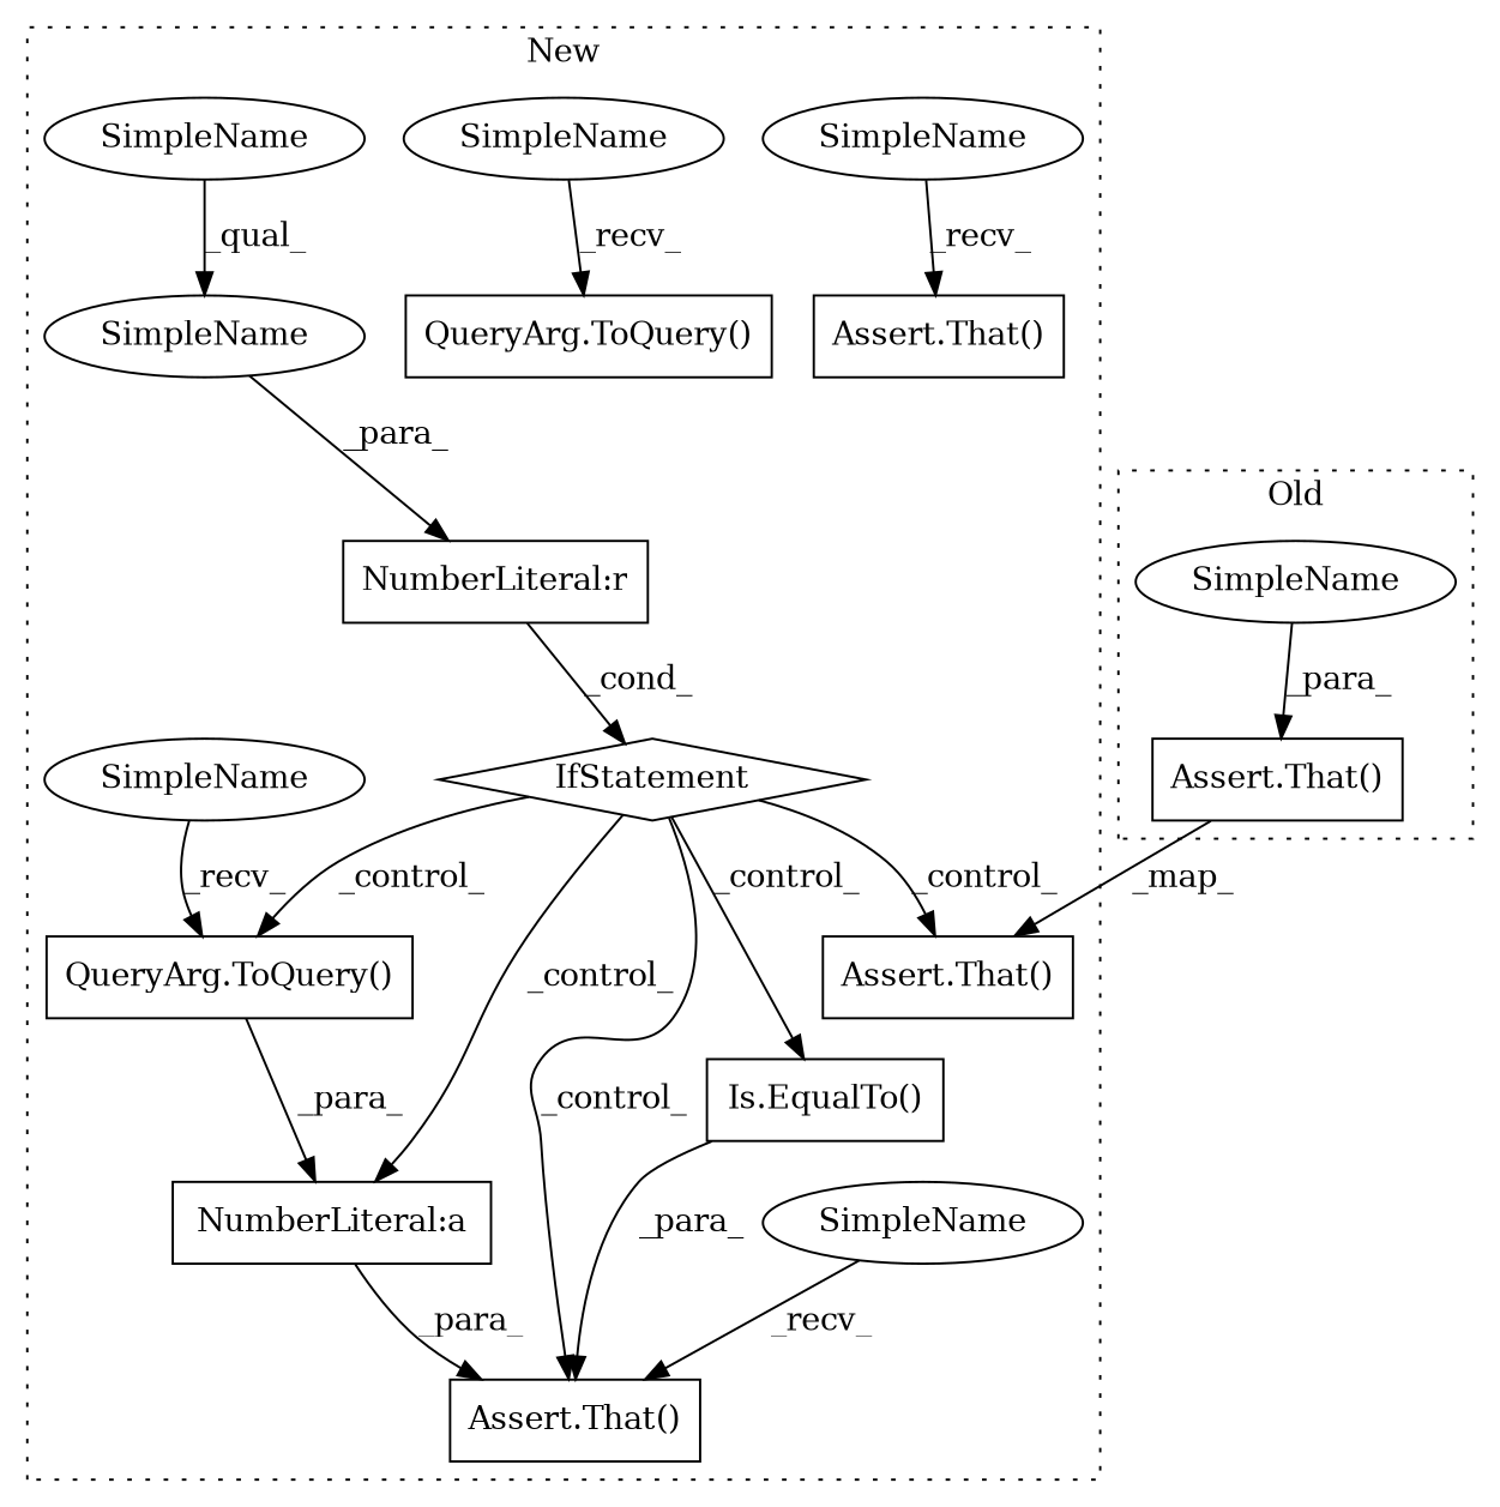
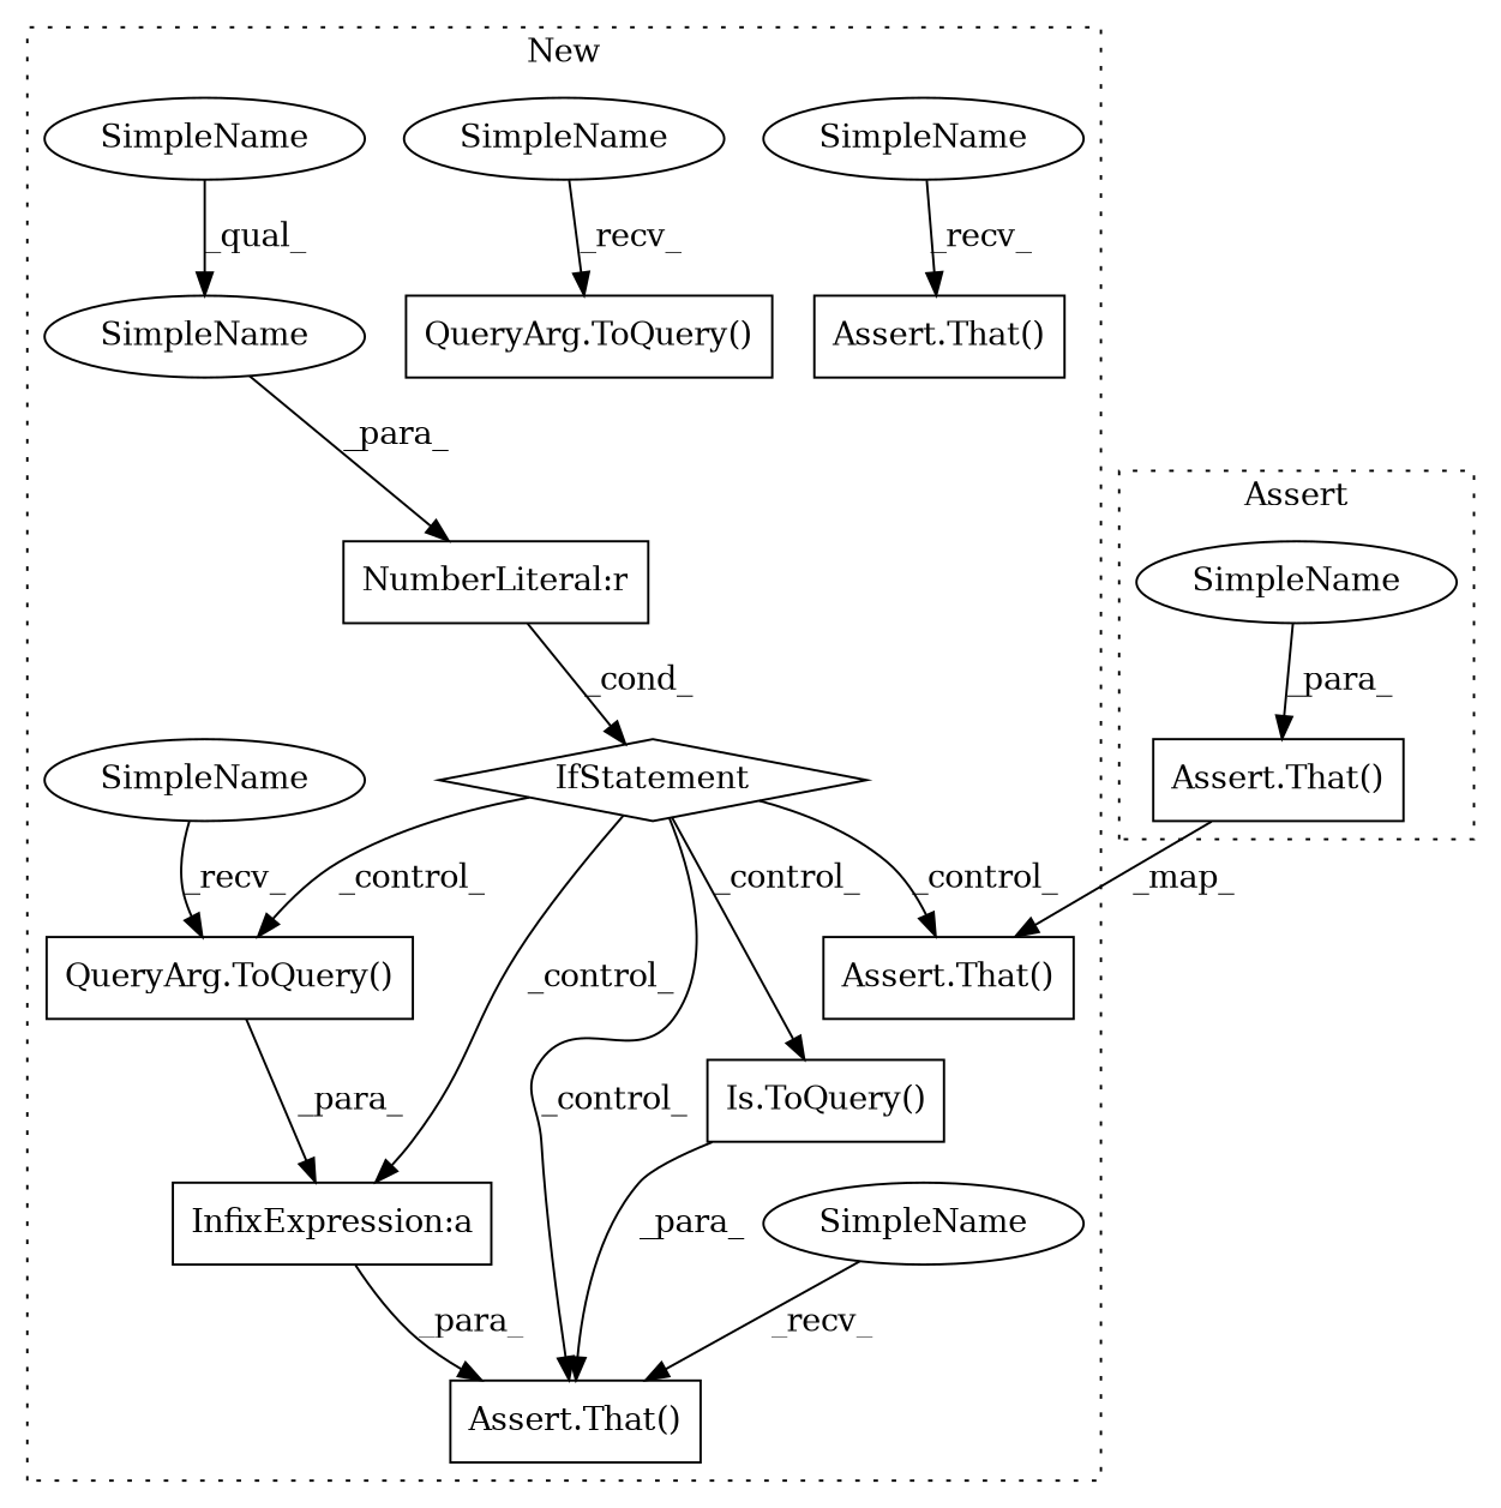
  digraph {
    node [a=32 l="5,1" s=13686 shape=box]
    n1 [label="Assert.That()" s="10929,10958"]
    n2 [a=42 l=9 label=SimpleName s=10934 shape=ellipse]
    n3 [label="Assert.That()" s="13803,13888"]
    n4 [a=27 l=4 label="NumberLiteral:r" s=13696]
    n5 [a=25 l="9,2" label=IfStatement s="13677,13701" shape=diamond]
    n6 [l=9 label="QueryArg.ToQuery()" s=14040]
    n7 [a=42 l=10 label=SimpleName shape=ellipse]
-   n8 [a=27 l=-13 label="NumberLiteral:a" s=14049]
+   n8 [a=27 l=-13 label="InfixExpression:a" s=14049]
    n9 [label="Assert.That()" s="14031,14109"]
-   n10 [l="8,1" label="Is.EqualTo()" s="14099,14108"]
+   n10 [l="8,1" label="Is.ToQuery()" s="14099,14108"]
    n11 [l=9 label="QueryArg.ToQuery()" s=13507]
    n12 [label="Assert.That()" s="13581,13666"]
    n13 [a=42 l=6 label=SimpleName s=14024 shape=ellipse]
    n14 [a=42 l=6 label=SimpleName s=13574 shape=ellipse]
    n15 [a=42 l=3 label=SimpleName s=13503 shape=ellipse]
    n16 [a=42 l=3 label=SimpleName s=14036 shape=ellipse]
    n17 [a=42 l=4 label=SimpleName shape=ellipse]
    subgraph cluster_1 {
-     label=Old
+     label=Assert
      style=dotted
      n1
      n2
    }
    subgraph cluster_2 {
      label=New
      style=dotted
      n3
      n4
      n5
      n6
      n7
      n8
      n9
      n10
      n11
      n12
      n13
      n14
      n15
      n16
      n17
    }
    n1 -> n3 [label=_map_]
    n2 -> n1 [label=_para_]
    n4 -> n5 [label=_cond_]
    n5 -> n3 [label=_control_]
    n5 -> n6 [label=_control_]
    n5 -> n8 [label=_control_]
    n5 -> n9 [label=_control_]
    n5 -> n10 [label=_control_]
    n6 -> n8 [label=_para_]
    n7 -> n4 [label=_para_]
    n8 -> n9 [label=_para_]
    n10 -> n9 [label=_para_]
    n13 -> n9 [label=_recv_]
    n14 -> n12 [label=_recv_]
    n15 -> n11 [label=_recv_]
    n16 -> n6 [label=_recv_]
    n17 -> n7 [label=_qual_]
  }
